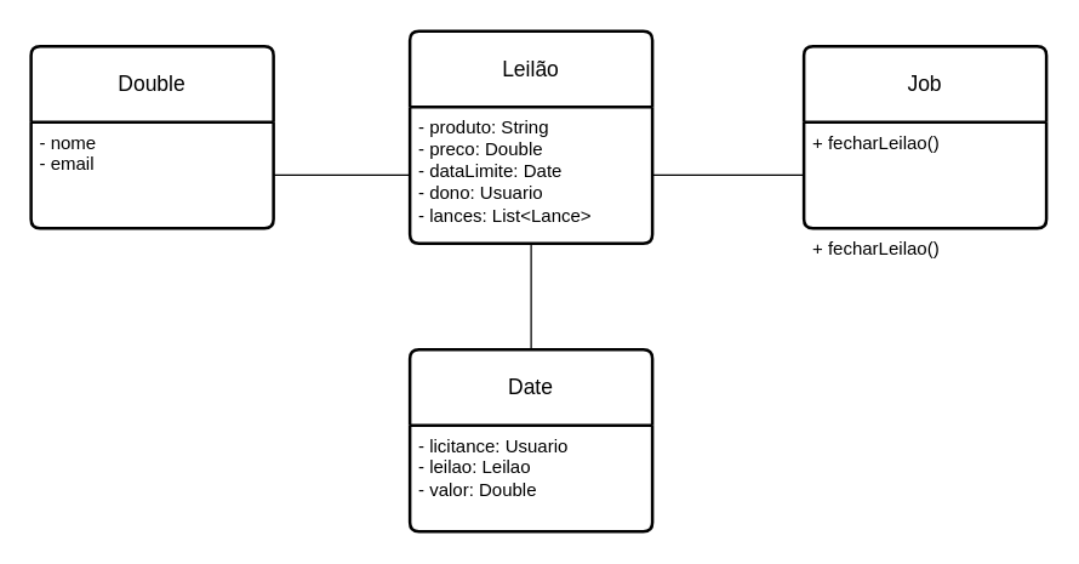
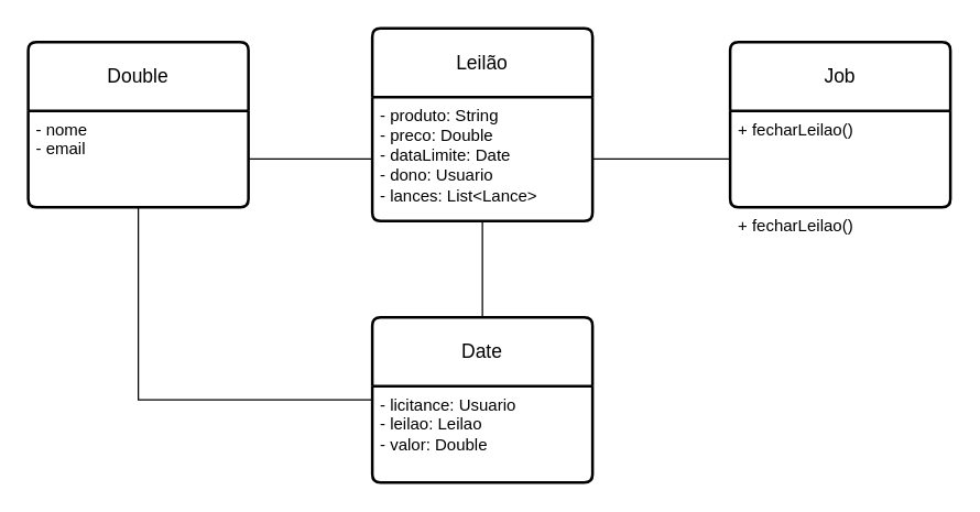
  <mxCell id="0" />
  <mxCell id="1" parent="0" />
  <mxCell id="2" value="Leilão" style="swimlane;childLayout=stackLayout;horizontal=1;startSize=50;horizontalStack=0;rounded=1;fontSize=14;fontStyle=0;strokeWidth=2;resizeParent=0;resizeLast=1;shadow=0;dashed=0;align=center;arcSize=4;whiteSpace=wrap;html=1;" vertex="1" parent="1"><mxGeometry x="270" y="20" width="160" height="140" as="geometry" /></mxCell>
  <mxCell id="3" value="- produto: String&lt;div&gt;- preco: Double&lt;/div&gt;&lt;div&gt;- dataLimite: Date&lt;/div&gt;&lt;div&gt;- dono: Usuario&lt;/div&gt;&lt;div&gt;- lances: List&amp;lt;Lance&amp;gt;&lt;/div&gt;" style="align=left;strokeColor=none;fillColor=none;spacingLeft=4;fontSize=12;verticalAlign=top;resizable=0;rotatable=0;part=1;html=1;" vertex="1" parent="2"><mxGeometry y="50" width="160" height="90" as="geometry" /></mxCell>
  <mxCell id="4" value="Double" style="swimlane;childLayout=stackLayout;horizontal=1;startSize=50;horizontalStack=0;rounded=1;fontSize=14;fontStyle=0;strokeWidth=2;resizeParent=0;resizeLast=1;shadow=0;dashed=0;align=center;arcSize=4;whiteSpace=wrap;html=1;" vertex="1" parent="1"><mxGeometry x="20" y="30" width="160" height="120" as="geometry" /></mxCell>
  <mxCell id="5" value="- nome&lt;div&gt;- email&lt;/div&gt;" style="align=left;strokeColor=none;fillColor=none;spacingLeft=4;fontSize=12;verticalAlign=top;resizable=0;rotatable=0;part=1;html=1;" vertex="1" parent="4"><mxGeometry y="50" width="160" height="70" as="geometry" /></mxCell>
  <mxCell id="6" value="Date" style="swimlane;childLayout=stackLayout;horizontal=1;startSize=50;horizontalStack=0;rounded=1;fontSize=14;fontStyle=0;strokeWidth=2;resizeParent=0;resizeLast=1;shadow=0;dashed=0;align=center;arcSize=4;whiteSpace=wrap;html=1;" vertex="1" parent="1"><mxGeometry x="270" y="230" width="160" height="120" as="geometry" /></mxCell>
  <mxCell id="7" value="- licitance: Usuario&lt;div&gt;- leilao: Leilao&lt;/div&gt;&lt;div&gt;- valor: Double&lt;/div&gt;" style="align=left;strokeColor=none;fillColor=none;spacingLeft=4;fontSize=12;verticalAlign=top;resizable=0;rotatable=0;part=1;html=1;" vertex="1" parent="6"><mxGeometry y="50" width="160" height="70" as="geometry" /></mxCell>
  <mxCell id="8" value="Job" style="swimlane;childLayout=stackLayout;horizontal=1;startSize=50;horizontalStack=0;rounded=1;fontSize=14;fontStyle=0;strokeWidth=2;resizeParent=0;resizeLast=1;shadow=0;dashed=0;align=center;arcSize=4;whiteSpace=wrap;html=1;" vertex="1" parent="1"><mxGeometry x="530" y="30" width="160" height="120" as="geometry" /></mxCell>
  <mxCell id="9" value="+ fecharLeilao()" style="align=left;strokeColor=none;fillColor=none;spacingLeft=4;fontSize=12;verticalAlign=top;resizable=0;rotatable=0;part=1;html=1;" vertex="1" parent="8"><mxGeometry y="50" width="160" height="70" as="geometry" /></mxCell>
  <mxCell id="10" value="+ fecharLeilao()" style="align=left;strokeColor=none;fillColor=none;spacingLeft=4;fontSize=12;verticalAlign=top;resizable=0;rotatable=0;part=1;html=1;" vertex="1" parent="8"><mxGeometry y="120" width="160" as="geometry" /></mxCell>
  <mxCell id="11" value="" style="endArrow=none;html=1;rounded=0;" edge="1" parent="1" source="3" target="6"><mxGeometry relative="1" as="geometry"><mxPoint x="280" y="140" as="sourcePoint" /><mxPoint x="440" y="140" as="targetPoint" /></mxGeometry></mxCell>
  <mxCell id="12" value="" style="resizable=0;html=1;whiteSpace=wrap;align=left;verticalAlign=bottom;" connectable="0" vertex="1" parent="11"><mxGeometry x="-1" relative="1" as="geometry" /></mxCell>
  <mxCell id="13" value="" style="resizable=0;html=1;whiteSpace=wrap;align=right;verticalAlign=bottom;" connectable="0" vertex="1" parent="11"><mxGeometry x="1" relative="1" as="geometry" /></mxCell>
  <mxCell id="14" value="" style="endArrow=none;html=1;rounded=0;" edge="1" parent="1" source="9" target="3"><mxGeometry relative="1" as="geometry"><mxPoint x="360" y="170" as="sourcePoint" /><mxPoint x="360" y="270" as="targetPoint" /></mxGeometry></mxCell>
  <mxCell id="15" value="" style="resizable=0;html=1;whiteSpace=wrap;align=left;verticalAlign=bottom;" connectable="0" vertex="1" parent="14"><mxGeometry x="-1" relative="1" as="geometry" /></mxCell>
  <mxCell id="16" value="" style="resizable=0;html=1;whiteSpace=wrap;align=right;verticalAlign=bottom;" connectable="0" vertex="1" parent="14"><mxGeometry x="1" relative="1" as="geometry" /></mxCell>
  <mxCell id="17" value="" style="endArrow=none;html=1;rounded=0;" edge="1" parent="1" source="5" target="3"><mxGeometry relative="1" as="geometry"><mxPoint x="560" y="125" as="sourcePoint" /><mxPoint x="440" y="125" as="targetPoint" /></mxGeometry></mxCell>
  <mxCell id="18" value="" style="resizable=0;html=1;whiteSpace=wrap;align=left;verticalAlign=bottom;" connectable="0" vertex="1" parent="17"><mxGeometry x="-1" relative="1" as="geometry" /></mxCell>
  <mxCell id="19" value="" style="resizable=0;html=1;whiteSpace=wrap;align=right;verticalAlign=bottom;" connectable="0" vertex="1" parent="17"><mxGeometry x="1" relative="1" as="geometry" /></mxCell>
+ <mxCell id="20" value="" style="endArrow=none;html=1;rounded=0;" edge="1" parent="1" source="5" target="6"><mxGeometry relative="1" as="geometry"><mxPoint x="190" y="125" as="sourcePoint" /><mxPoint x="280" y="125" as="targetPoint" /><Array as="points"><mxPoint x="100" y="290" /></Array></mxGeometry></mxCell>
+ <mxCell id="21" value="" style="resizable=0;html=1;whiteSpace=wrap;align=left;verticalAlign=bottom;" connectable="0" vertex="1" parent="20"><mxGeometry x="-1" relative="1" as="geometry" /></mxCell>
+ <mxCell id="22" value="" style="resizable=0;html=1;whiteSpace=wrap;align=right;verticalAlign=bottom;" connectable="0" vertex="1" parent="20"><mxGeometry x="1" relative="1" as="geometry" /></mxCell>
